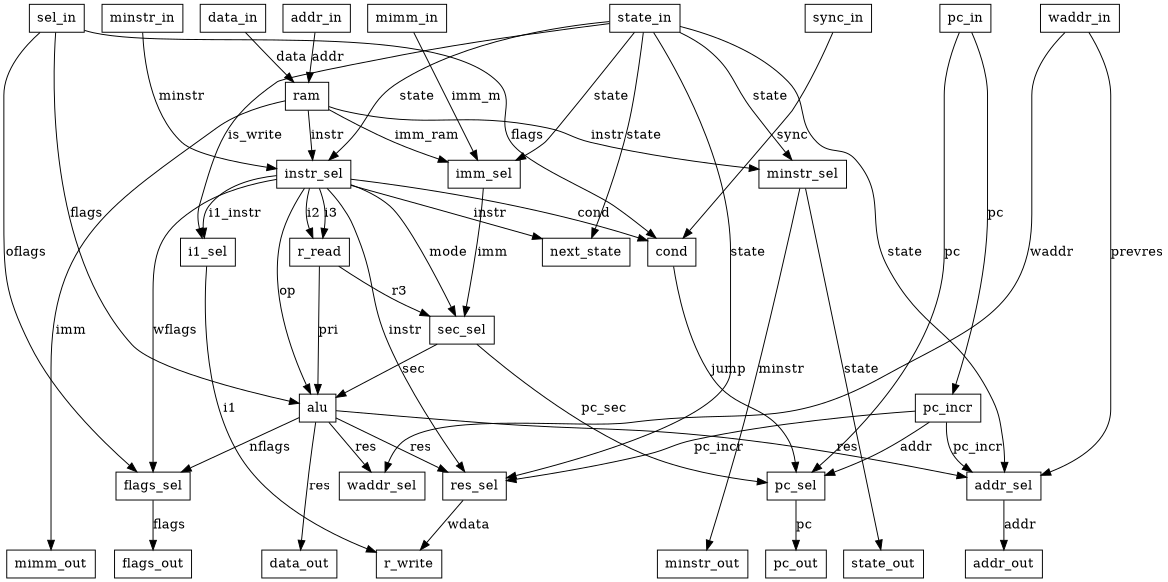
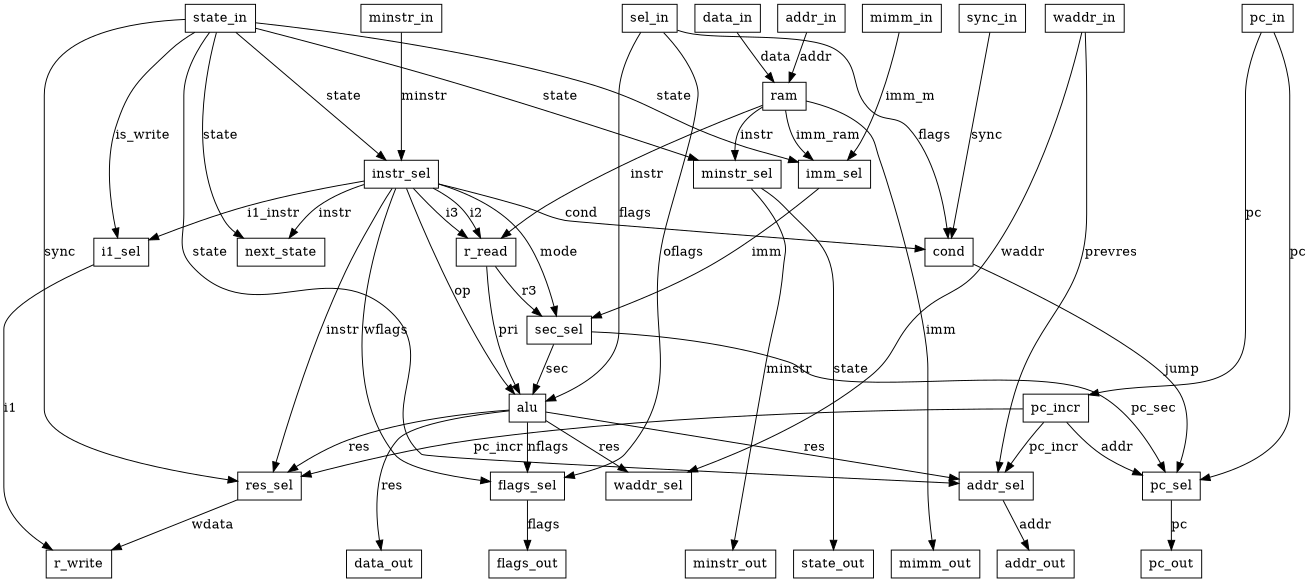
  digraph {
    node [shape=record]
    n1 [height=0.4 label=sel_in width=0.4]
    mimm_in [height=0.4 width=0.4]
    addr_in [height=0.4 width=0.4]
    data_in [height=0.4 width=0.4]
    minstr_in [height=0.4 width=0.4]
    state_in [height=0.4 width=0.4]
    waddr_in [height=0.4 width=0.4]
    pc_in [height=0.4 width=0.4]
    sync_in [height=0.4 width=0.4]
    flags_out [height=0.4 width=0.4]
    mimm_out [height=0.4 width=0.4]
    addr_out [height=0.4 width=0.4]
    data_out [height=0.4 width=0.4]
    minstr_out [height=0.4 width=0.4]
    state_out [height=0.4 width=0.4]
    pc_out [height=0.4 width=0.4]
    imm_sel [height=0.4 width=0.4]
    instr_sel [height=0.4 width=0.4]
    minstr_sel [height=0.4 width=0.4]
    pc_sel [height=0.4 width=0.4]
    waddr_sel [height=0.4 width=0.4]
    flags_sel [height=0.4 width=0.4]
    addr_sel [height=0.4 width=0.4]
    res_sel [height=0.4 width=0.4]
    cond [height=0.4 width=0.4]
    alu [height=0.4 width=0.4]
    ram [height=0.4 width=0.4]
    i1_sel [height=0.4 width=0.4]
    next_state [height=0.4 width=0.4]
    pc_incr [height=0.4 width=0.4]
    sec_sel [height=0.4 width=0.4]
    r_read [height=0.4 width=0.4]
    r_write [height=0.4 width=0.4]
    subgraph sub_1 {
      rank=same
      n1
      mimm_in
      addr_in
      data_in
      minstr_in
      state_in
      waddr_in
      pc_in
      sync_in
    }
    subgraph sub_2 {
      rank=same
      flags_out
      mimm_out
      addr_out
      data_out
      minstr_out
      state_out
      pc_out
    }
    subgraph sub_3 {
      rank=same
      imm_sel
      instr_sel
      minstr_sel
    }
    subgraph sub_4 {
      rank=same
      pc_sel
      waddr_sel
      flags_sel
      addr_sel
      res_sel
    }
    n1 -> flags_sel [label=oflags]
    n1 -> cond [label=flags]
    n1 -> alu [label=flags]
    mimm_in -> imm_sel [label=imm_m]
    addr_in -> ram [label=addr]
    data_in -> ram [label=data]
    minstr_in -> instr_sel [label=minstr]
    state_in -> imm_sel [label=state]
    state_in -> instr_sel [label=state]
    state_in -> minstr_sel [label=state]
    state_in -> addr_sel [label=state]
-   state_in -> res_sel [label=state]
+   state_in -> res_sel [label=sync]
    state_in -> i1_sel [label=is_write]
    state_in -> next_state [label=state]
    waddr_in -> waddr_sel [label=waddr]
    waddr_in -> addr_sel [label=prevres]
    pc_in -> pc_sel [label=pc]
    pc_in -> pc_incr [label=pc]
    sync_in -> cond [label=sync]
    imm_sel -> sec_sel [label=imm]
    instr_sel -> flags_sel [label=wflags]
    instr_sel -> res_sel [label=instr]
    instr_sel -> cond [label=cond]
    instr_sel -> alu [label=op]
    instr_sel -> i1_sel [label=i1_instr]
    instr_sel -> next_state [label=instr]
    instr_sel -> sec_sel [label=mode]
    instr_sel -> r_read [label=i3]
    instr_sel -> r_read [label=i2]
    minstr_sel -> minstr_out [label=minstr]
    minstr_sel -> state_out [label=state]
    pc_sel -> pc_out [label=pc]
    flags_sel -> flags_out [label=flags]
    addr_sel -> addr_out [label=addr]
    res_sel -> r_write [label=wdata]
    cond -> pc_sel [label=jump]
    alu -> data_out [label=res]
    alu -> waddr_sel [label=res]
    alu -> flags_sel [label=nflags]
    alu -> addr_sel [label=res]
    alu -> res_sel [label=res]
    ram -> mimm_out [label=imm]
    ram -> imm_sel [label=imm_ram]
-   ram -> instr_sel [label=instr]
+   ram -> r_read [label=instr]
    ram -> minstr_sel [label=instr]
    i1_sel -> r_write [label=i1]
    pc_incr -> pc_sel [label=addr]
    pc_incr -> addr_sel [label=pc_incr]
    pc_incr -> res_sel [label=pc_incr]
    sec_sel -> pc_sel [label=pc_sec]
    sec_sel -> alu [label=sec]
    r_read -> alu [label=pri]
    r_read -> sec_sel [label=r3]
  }
